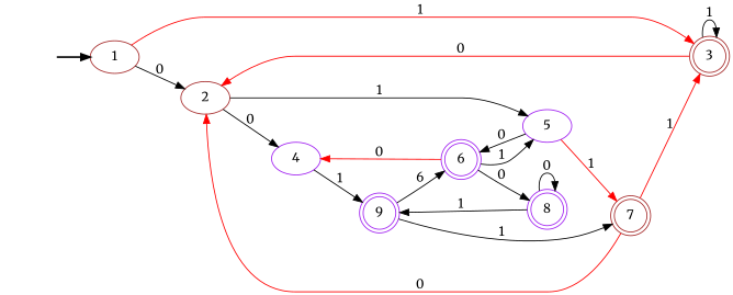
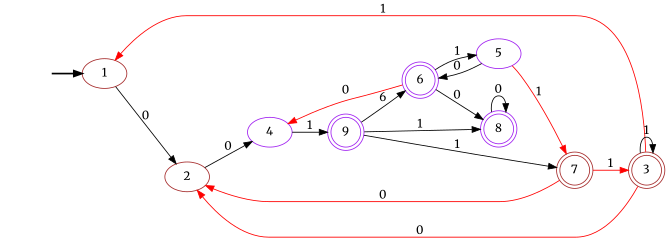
  digraph {
    fontname=Merriweather
    rankdir=LR
    node [fontname=Merriweather color=purple]
    edge [color=black fontname=Merriweather]
    fake [style=invisible color=""]
    1 [color=brown root=true]
    2 [color=brown]
    3 [color=brown shape=doublecircle]
    4
    5
    9 [shape=doublecircle]
    6 [shape=doublecircle]
    7 [color=brown shape=doublecircle]
    8 [shape=doublecircle]
    fake -> 1 [style=bold]
    1 -> 2 [label=0]
-   1 -> 3 [color=red label=1]
+   3 -> 1 [color=red label=1]
    2 -> 4 [label=0]
-   2 -> 5 [label=1]
    3 -> 2 [color=red label=0]
    3 -> 3 [label=1]
    4 -> 9 [label=1]
    5 -> 6 [label=0]
    5 -> 7 [color=red label=1]
    9 -> 6 [label=6]
    9 -> 7 [label=1]
    6 -> 4 [color=red label=0]
    6 -> 5 [label=1]
    6 -> 8 [label=0]
    7 -> 2 [color=red label=0]
    7 -> 3 [color=red label=1]
-   8 -> 9 [label=1]
+   9 -> 8 [label=1]
    8 -> 8 [label=0]
  }
